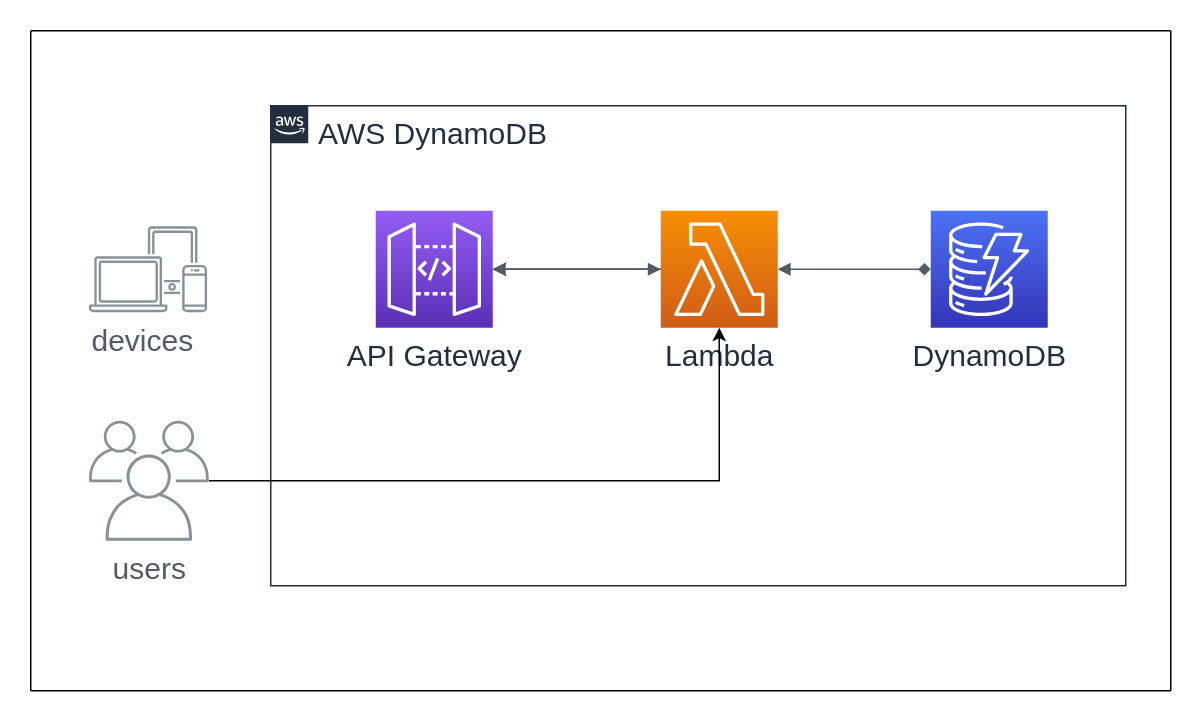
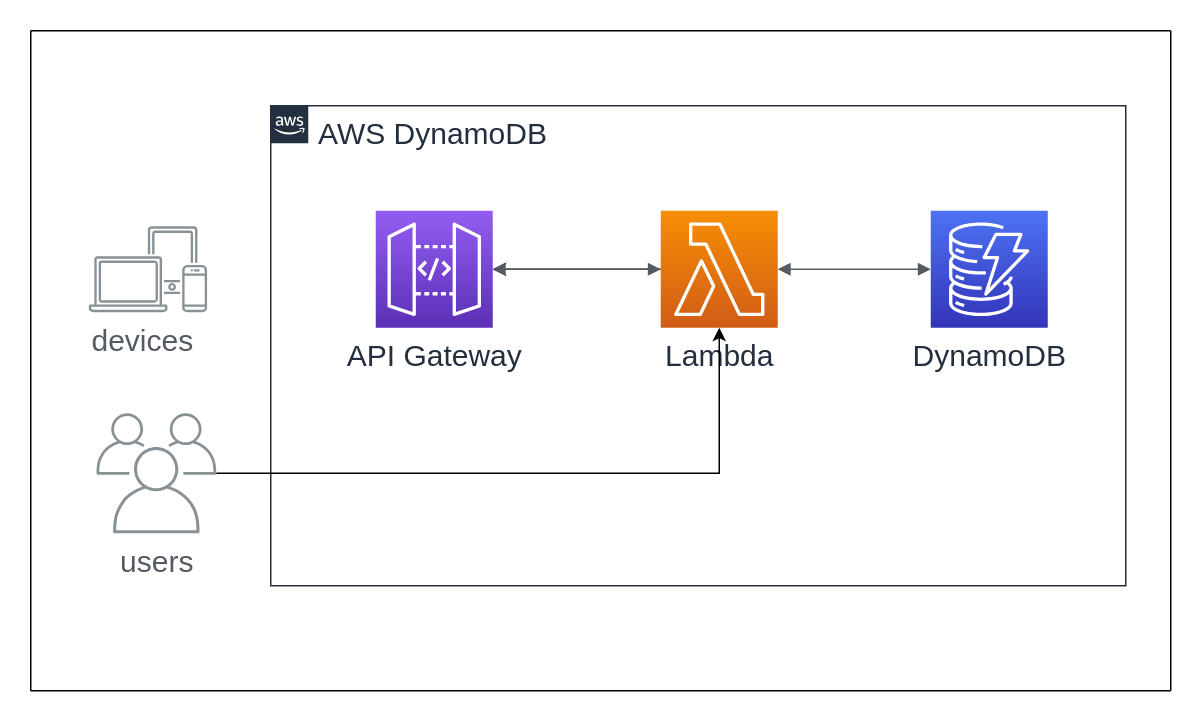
  <mxCell id="0" />
  <mxCell id="1" parent="0" />
  <mxCell id="2" value="&lt;font style=&quot;font-size: 20px;&quot;&gt;AWS DynamoDB&lt;/font&gt;" style="points=[[0,0],[0.25,0],[0.5,0],[0.75,0],[1,0],[1,0.25],[1,0.5],[1,0.75],[1,1],[0.75,1],[0.5,1],[0.25,1],[0,1],[0,0.75],[0,0.5],[0,0.25]];outlineConnect=0;gradientColor=none;html=1;whiteSpace=wrap;fontSize=12;fontStyle=0;shape=mxgraph.aws4.group;grIcon=mxgraph.aws4.group_aws_cloud_alt;strokeColor=#232F3E;fillColor=none;verticalAlign=top;align=left;spacingLeft=30;fontColor=#232F3E;dashed=0;labelBackgroundColor=none;container=1;pointerEvents=0;collapsible=0;recursiveResize=0;" parent="1" vertex="1"><mxGeometry x="180" y="70" width="570" height="320" as="geometry" /></mxCell>
  <mxCell id="3" value="&lt;font style=&quot;font-size: 20px;&quot;&gt;API Gateway&lt;/font&gt;" style="sketch=0;points=[[0,0,0],[0.25,0,0],[0.5,0,0],[0.75,0,0],[1,0,0],[0,1,0],[0.25,1,0],[0.5,1,0],[0.75,1,0],[1,1,0],[0,0.25,0],[0,0.5,0],[0,0.75,0],[1,0.25,0],[1,0.5,0],[1,0.75,0]];outlineConnect=0;fontColor=#232F3E;gradientColor=#945DF2;gradientDirection=north;fillColor=#5A30B5;strokeColor=#ffffff;dashed=0;verticalLabelPosition=bottom;verticalAlign=top;align=center;html=1;fontSize=12;fontStyle=0;aspect=fixed;shape=mxgraph.aws4.resourceIcon;resIcon=mxgraph.aws4.api_gateway;" parent="2" vertex="1"><mxGeometry x="70" y="70" width="78" height="78" as="geometry" /></mxCell>
  <mxCell id="4" value="" style="edgeStyle=orthogonalEdgeStyle;rounded=0;orthogonalLoop=1;jettySize=auto;html=1;" parent="2" source="5" target="3" edge="1"><mxGeometry relative="1" as="geometry" /></mxCell>
  <mxCell id="5" value="&lt;font style=&quot;font-size: 20px;&quot;&gt;Lambda&lt;/font&gt;" style="sketch=0;points=[[0,0,0],[0.25,0,0],[0.5,0,0],[0.75,0,0],[1,0,0],[0,1,0],[0.25,1,0],[0.5,1,0],[0.75,1,0],[1,1,0],[0,0.25,0],[0,0.5,0],[0,0.75,0],[1,0.25,0],[1,0.5,0],[1,0.75,0]];outlineConnect=0;fontColor=#232F3E;gradientColor=#F78E04;gradientDirection=north;fillColor=#D05C17;strokeColor=#ffffff;dashed=0;verticalLabelPosition=bottom;verticalAlign=top;align=center;html=1;fontSize=12;fontStyle=0;aspect=fixed;shape=mxgraph.aws4.resourceIcon;resIcon=mxgraph.aws4.lambda;" parent="2" vertex="1"><mxGeometry x="260" y="70" width="78" height="78" as="geometry" /></mxCell>
  <mxCell id="6" value="&lt;font style=&quot;font-size: 20px;&quot;&gt;DynamoDB&lt;/font&gt;" style="sketch=0;points=[[0,0,0],[0.25,0,0],[0.5,0,0],[0.75,0,0],[1,0,0],[0,1,0],[0.25,1,0],[0.5,1,0],[0.75,1,0],[1,1,0],[0,0.25,0],[0,0.5,0],[0,0.75,0],[1,0.25,0],[1,0.5,0],[1,0.75,0]];outlineConnect=0;fontColor=#232F3E;gradientColor=#4D72F3;gradientDirection=north;fillColor=#3334B9;strokeColor=#ffffff;dashed=0;verticalLabelPosition=bottom;verticalAlign=top;align=center;html=1;fontSize=12;fontStyle=0;aspect=fixed;shape=mxgraph.aws4.resourceIcon;resIcon=mxgraph.aws4.dynamodb;" parent="2" vertex="1"><mxGeometry x="440" y="70" width="78" height="78" as="geometry" /></mxCell>
  <mxCell id="7" value="" style="edgeStyle=orthogonalEdgeStyle;html=1;endArrow=block;elbow=vertical;startArrow=block;startFill=1;endFill=1;strokeColor=#545B64;rounded=0;" parent="2" source="3" target="5" edge="1"><mxGeometry width="100" relative="1" as="geometry"><mxPoint x="140" y="108.58" as="sourcePoint" /><mxPoint x="360" y="108.58" as="targetPoint" /></mxGeometry></mxCell>
- <mxCell id="8" value="" style="edgeStyle=orthogonalEdgeStyle;html=1;endArrow=diamond;elbow=vertical;startArrow=block;startFill=1;endFill=1;strokeColor=#545B64;rounded=0;entryX=0;entryY=0.5;entryDx=0;entryDy=0;entryPerimeter=0;" parent="2" source="5" target="6" edge="1"><mxGeometry width="100" relative="1" as="geometry"><mxPoint x="338" y="108.41" as="sourcePoint" /><mxPoint x="450" y="108.41" as="targetPoint" /></mxGeometry></mxCell>
+ <mxCell id="8" value="" style="edgeStyle=orthogonalEdgeStyle;html=1;endArrow=block;elbow=vertical;startArrow=block;startFill=1;endFill=1;strokeColor=#545B64;rounded=0;entryX=0;entryY=0.5;entryDx=0;entryDy=0;entryPerimeter=0;" parent="2" source="5" target="6" edge="1"><mxGeometry width="100" relative="1" as="geometry"><mxPoint x="338" y="108.41" as="sourcePoint" /><mxPoint x="450" y="108.41" as="targetPoint" /></mxGeometry></mxCell>
  <mxCell id="9" value="&lt;div style=&quot;text-align: justify;&quot;&gt;&lt;span style=&quot;font-size: 20px; background-color: initial;&quot;&gt;devices&lt;/span&gt;&lt;/div&gt;" style="sketch=0;outlineConnect=0;gradientColor=none;fontColor=#545B64;strokeColor=none;fillColor=#879196;dashed=0;verticalLabelPosition=bottom;verticalAlign=top;align=left;html=1;fontSize=12;fontStyle=0;aspect=fixed;shape=mxgraph.aws4.illustration_devices;pointerEvents=1" parent="1" vertex="1"><mxGeometry x="58.77" y="150.25" width="78.77" height="57.5" as="geometry" /></mxCell>
  <mxCell id="10" style="edgeStyle=orthogonalEdgeStyle;rounded=0;orthogonalLoop=1;jettySize=auto;html=1;" parent="1" source="11" target="5" edge="1"><mxGeometry relative="1" as="geometry" /></mxCell>
- <mxCell id="11" value="&lt;font style=&quot;font-size: 20px;&quot;&gt;users&lt;/font&gt;" style="sketch=0;outlineConnect=0;gradientColor=none;fontColor=#545B64;strokeColor=none;fillColor=#879196;dashed=0;verticalLabelPosition=bottom;verticalAlign=top;align=center;html=1;fontSize=12;fontStyle=0;aspect=fixed;shape=mxgraph.aws4.illustration_users;pointerEvents=1" parent="1" vertex="1"><mxGeometry x="58.77" y="280" width="80" height="80" as="geometry" /></mxCell>
+ <mxCell id="11" value="&lt;font style=&quot;font-size: 20px;&quot;&gt;users&lt;/font&gt;" style="sketch=0;outlineConnect=0;gradientColor=none;fontColor=#545B64;strokeColor=none;fillColor=#879196;dashed=0;verticalLabelPosition=bottom;verticalAlign=top;align=center;html=1;fontSize=12;fontStyle=0;aspect=fixed;shape=mxgraph.aws4.illustration_users;pointerEvents=1" parent="1" vertex="1"><mxGeometry x="63.77" y="275" width="80" height="80" as="geometry" /></mxCell>
  <mxCell id="12" value="" style="endArrow=none;html=1;rounded=0;" edge="1" parent="1"><mxGeometry width="50" height="50" relative="1" as="geometry"><mxPoint x="20" y="20" as="sourcePoint" /><mxPoint x="20" y="460" as="targetPoint" /></mxGeometry></mxCell>
  <mxCell id="13" value="" style="endArrow=none;html=1;rounded=0;" edge="1" parent="1"><mxGeometry width="50" height="50" relative="1" as="geometry"><mxPoint x="780" y="20" as="sourcePoint" /><mxPoint x="780" y="460" as="targetPoint" /></mxGeometry></mxCell>
  <mxCell id="14" value="" style="endArrow=none;html=1;rounded=0;" edge="1" parent="1"><mxGeometry width="50" height="50" relative="1" as="geometry"><mxPoint x="20" y="460" as="sourcePoint" /><mxPoint x="780" y="460" as="targetPoint" /></mxGeometry></mxCell>
  <mxCell id="15" value="" style="endArrow=none;html=1;rounded=0;" edge="1" parent="1"><mxGeometry width="50" height="50" relative="1" as="geometry"><mxPoint x="20" y="20" as="sourcePoint" /><mxPoint x="780" y="20" as="targetPoint" /></mxGeometry></mxCell>
